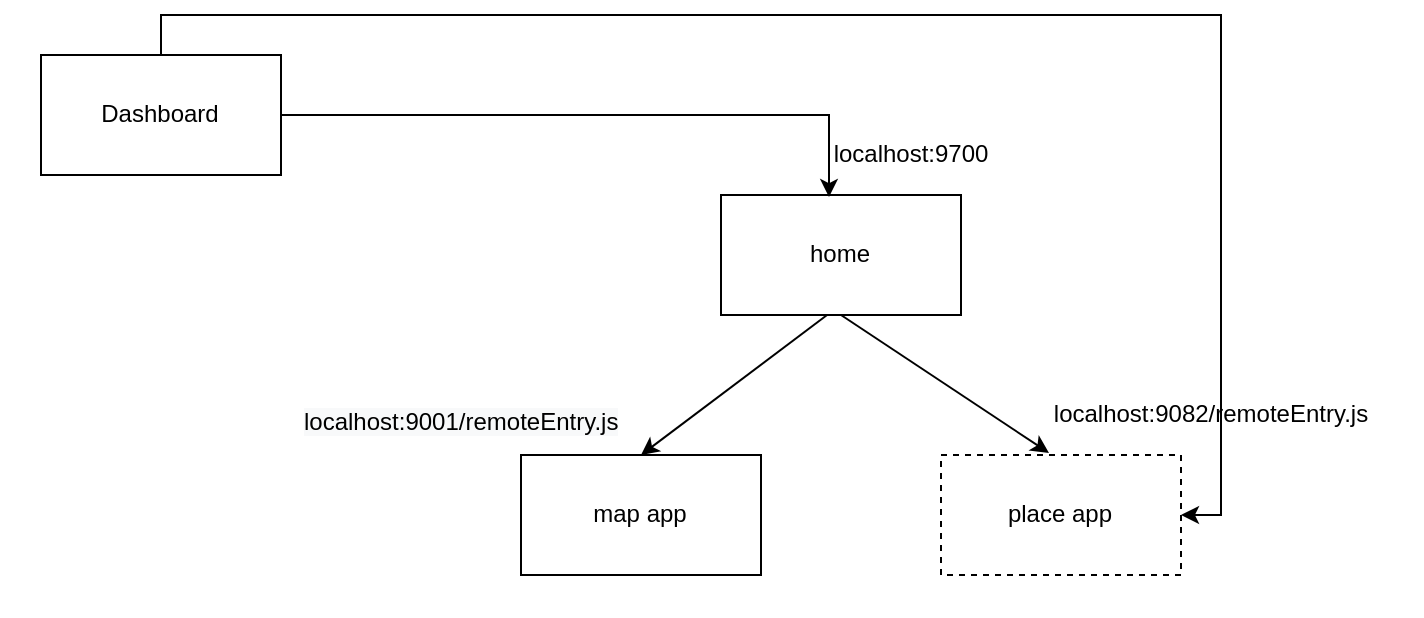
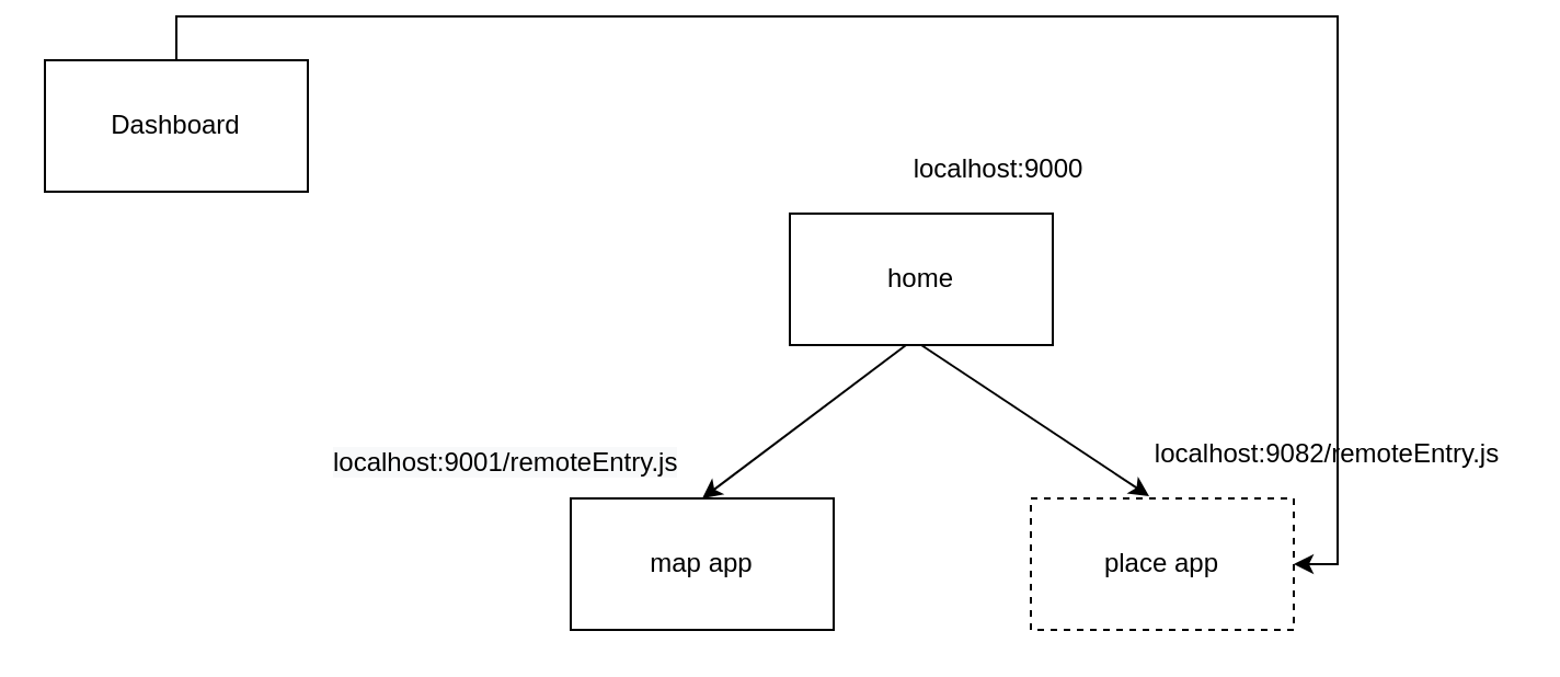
  <mxCell id="0" />
  <mxCell id="1" parent="0" />
  <mxCell id="2" value="home" style="rounded=0;whiteSpace=wrap;html=1;" vertex="1" parent="1"><mxGeometry x="360" y="90" width="120" height="60" as="geometry" /></mxCell>
  <mxCell id="3" value="place app" style="rounded=0;whiteSpace=wrap;html=1;dashed=1;" vertex="1" parent="1"><mxGeometry x="470" y="220" width="120" height="60" as="geometry" /></mxCell>
  <mxCell id="4" value="map app" style="rounded=0;whiteSpace=wrap;html=1;" vertex="1" parent="1"><mxGeometry x="260" y="220" width="120" height="60" as="geometry" /></mxCell>
  <mxCell id="5" value="" style="endArrow=classic;html=1;exitX=0.5;exitY=1;exitDx=0;exitDy=0;entryX=0.45;entryY=-0.017;entryDx=0;entryDy=0;entryPerimeter=0;" edge="1" parent="1" source="2" target="3"><mxGeometry width="50" height="50" relative="1" as="geometry"><mxPoint x="500" y="290" as="sourcePoint" /><mxPoint x="550" y="240" as="targetPoint" /></mxGeometry></mxCell>
  <mxCell id="6" value="" style="endArrow=classic;html=1;exitX=0.442;exitY=1;exitDx=0;exitDy=0;exitPerimeter=0;" edge="1" parent="1" source="2"><mxGeometry width="50" height="50" relative="1" as="geometry"><mxPoint x="500" y="290" as="sourcePoint" /><mxPoint x="320" y="220" as="targetPoint" /></mxGeometry></mxCell>
  <mxCell id="7" value="localhost:9082/remoteEntry.js" style="text;html=1;align=center;verticalAlign=middle;resizable=0;points=[];autosize=1;" vertex="1" parent="1"><mxGeometry x="520" y="190" width="170" height="20" as="geometry" /></mxCell>
  <mxCell id="8" value="&lt;span style=&quot;color: rgb(0 , 0 , 0) ; font-family: &amp;#34;helvetica&amp;#34; ; font-size: 12px ; font-style: normal ; font-weight: 400 ; letter-spacing: normal ; text-align: center ; text-indent: 0px ; text-transform: none ; word-spacing: 0px ; background-color: rgb(248 , 249 , 250) ; display: inline ; float: none&quot;&gt;localhost:9001/remoteEntry.js&lt;/span&gt;" style="text;whiteSpace=wrap;html=1;" vertex="1" parent="1"><mxGeometry x="150" y="190" width="180" height="30" as="geometry" /></mxCell>
- <mxCell id="9" value="localhost:9700" style="text;html=1;align=center;verticalAlign=middle;resizable=0;points=[];autosize=1;" vertex="1" parent="1"><mxGeometry x="410" y="60" width="90" height="20" as="geometry" /></mxCell>
- <mxCell id="10" style="edgeStyle=orthogonalEdgeStyle;rounded=0;orthogonalLoop=1;jettySize=auto;html=1;exitX=1;exitY=0.5;exitDx=0;exitDy=0;entryX=0.45;entryY=0.017;entryDx=0;entryDy=0;entryPerimeter=0;" edge="1" parent="1" source="12" target="2"><mxGeometry relative="1" as="geometry" /></mxCell>
+ <mxCell id="9" value="localhost:9000" style="text;html=1;align=center;verticalAlign=middle;resizable=0;points=[];autosize=1;" vertex="1" parent="1"><mxGeometry x="410" y="60" width="90" height="20" as="geometry" /></mxCell>
  <mxCell id="11" style="edgeStyle=orthogonalEdgeStyle;rounded=0;orthogonalLoop=1;jettySize=auto;html=1;exitX=0.5;exitY=0;exitDx=0;exitDy=0;entryX=1;entryY=0.5;entryDx=0;entryDy=0;" edge="1" parent="1" source="12" target="3"><mxGeometry relative="1" as="geometry" /></mxCell>
  <mxCell id="12" value="Dashboard" style="rounded=0;whiteSpace=wrap;html=1;" vertex="1" parent="1"><mxGeometry x="20" y="20" width="120" height="60" as="geometry" /></mxCell>
